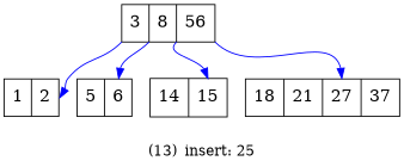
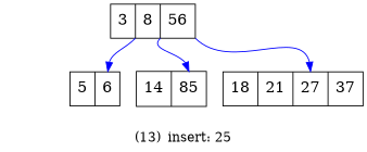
  digraph {
    label="(13)	insert: 25"
    labeljust=center
    labelloc=b
    ordering=out
    node [fillcolor="#FFFFFF" fontcolor=black fontsize=16 shape=record style=filled]
    edge [arrowhead=normal color=blue headport=f1]
    n1 [height=0.5 label="<f0> 3|<f1> 8|<f2> 56" width=0.5]
-   n2 [height=0.5 label="<f0> 1|<f1> 2" width=0.5]
    n3 [height=0.5 label="<f0> 5|<f1> 6" width=0.5]
-   n4 [height=0.5 label="<f0> 14|<f1> 15" width=0.5]
+   n4 [height=0.5 label="<f0> 14|<f1> 85" width=0.5]
    n5 [height=0.5 label="<f0> 18|<f1> 21|<f2> 27|<f3> 37" width=0.5]
-   n1 -> n2 [tailport="f0:sw"]
    n1 -> n3 [tailport="f1:sw"]
    n1 -> n4 [tailport="f2:sw"]
    n1 -> n5 [headport=f2 tailport="f2:se"]
  }
